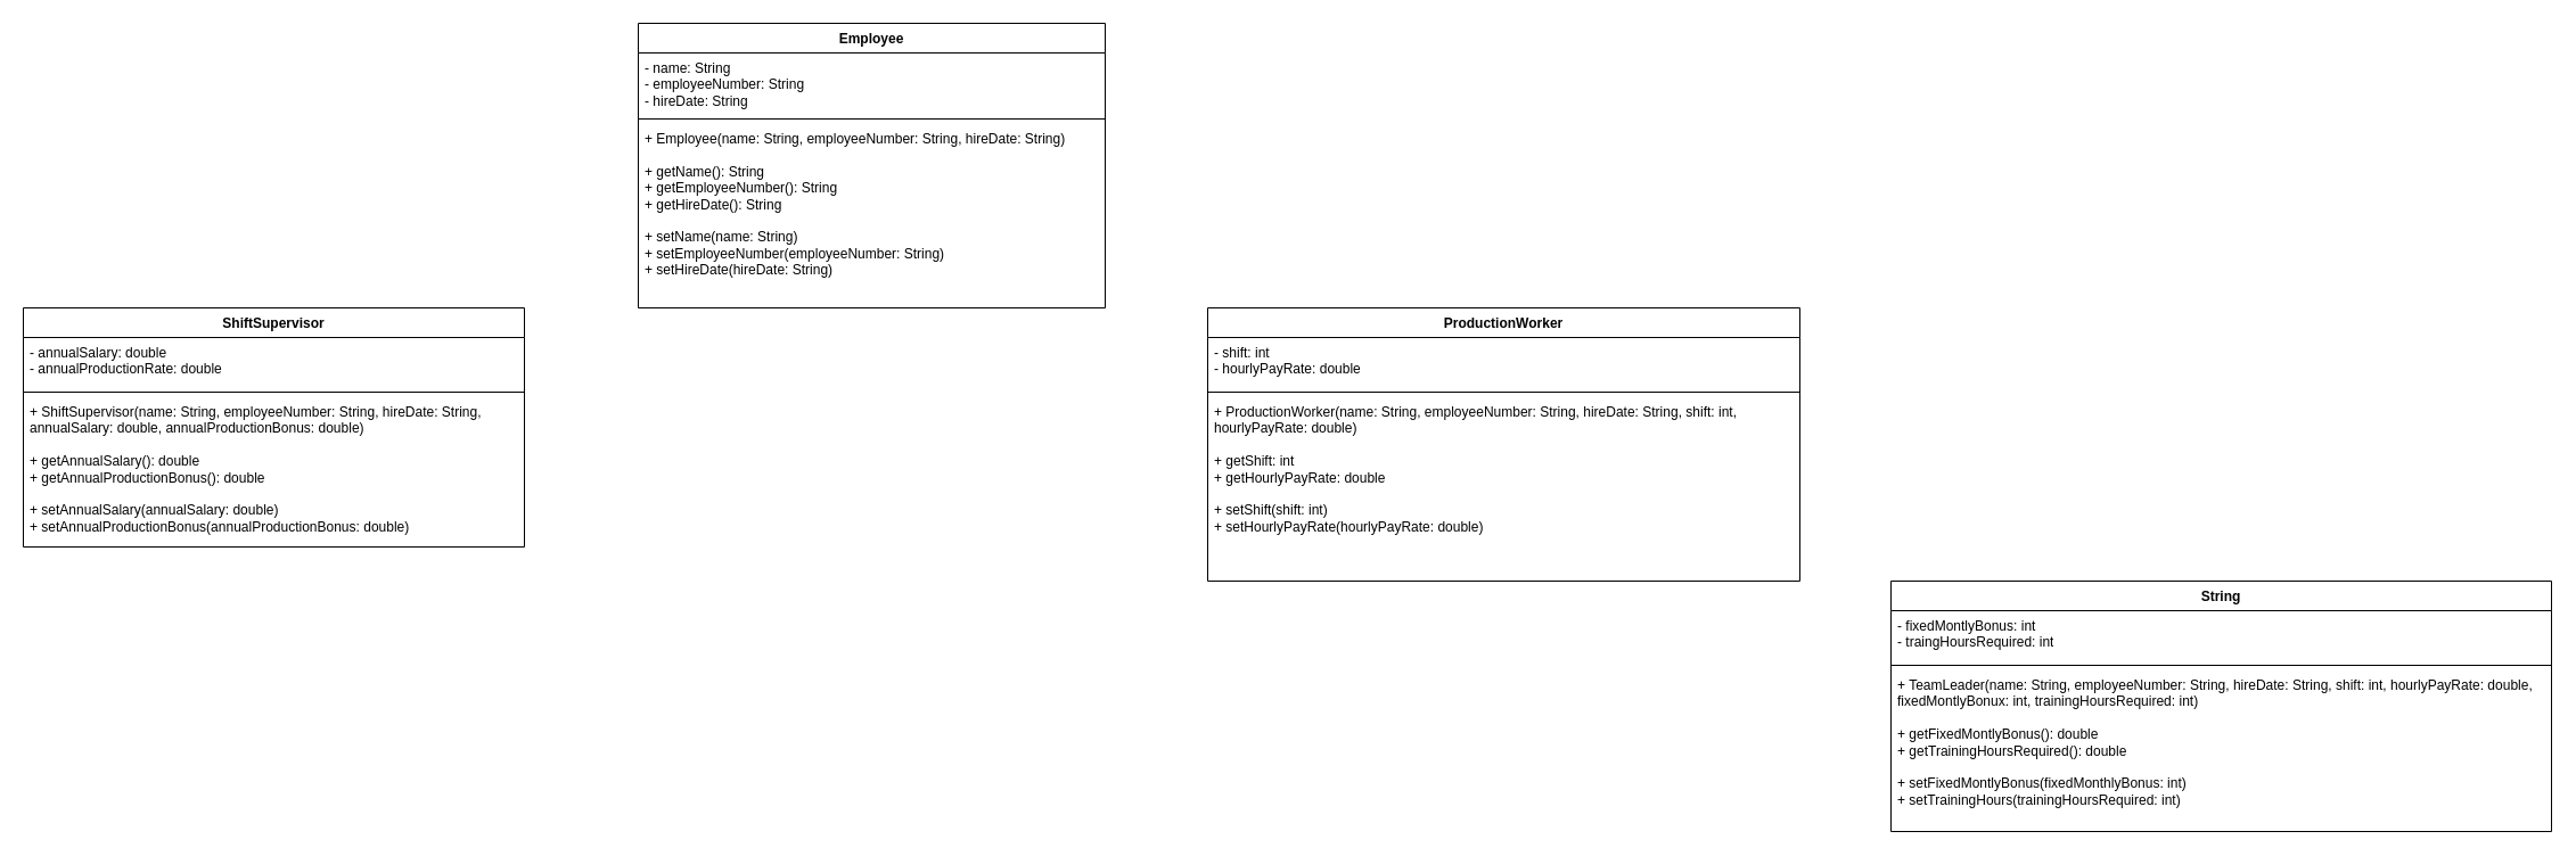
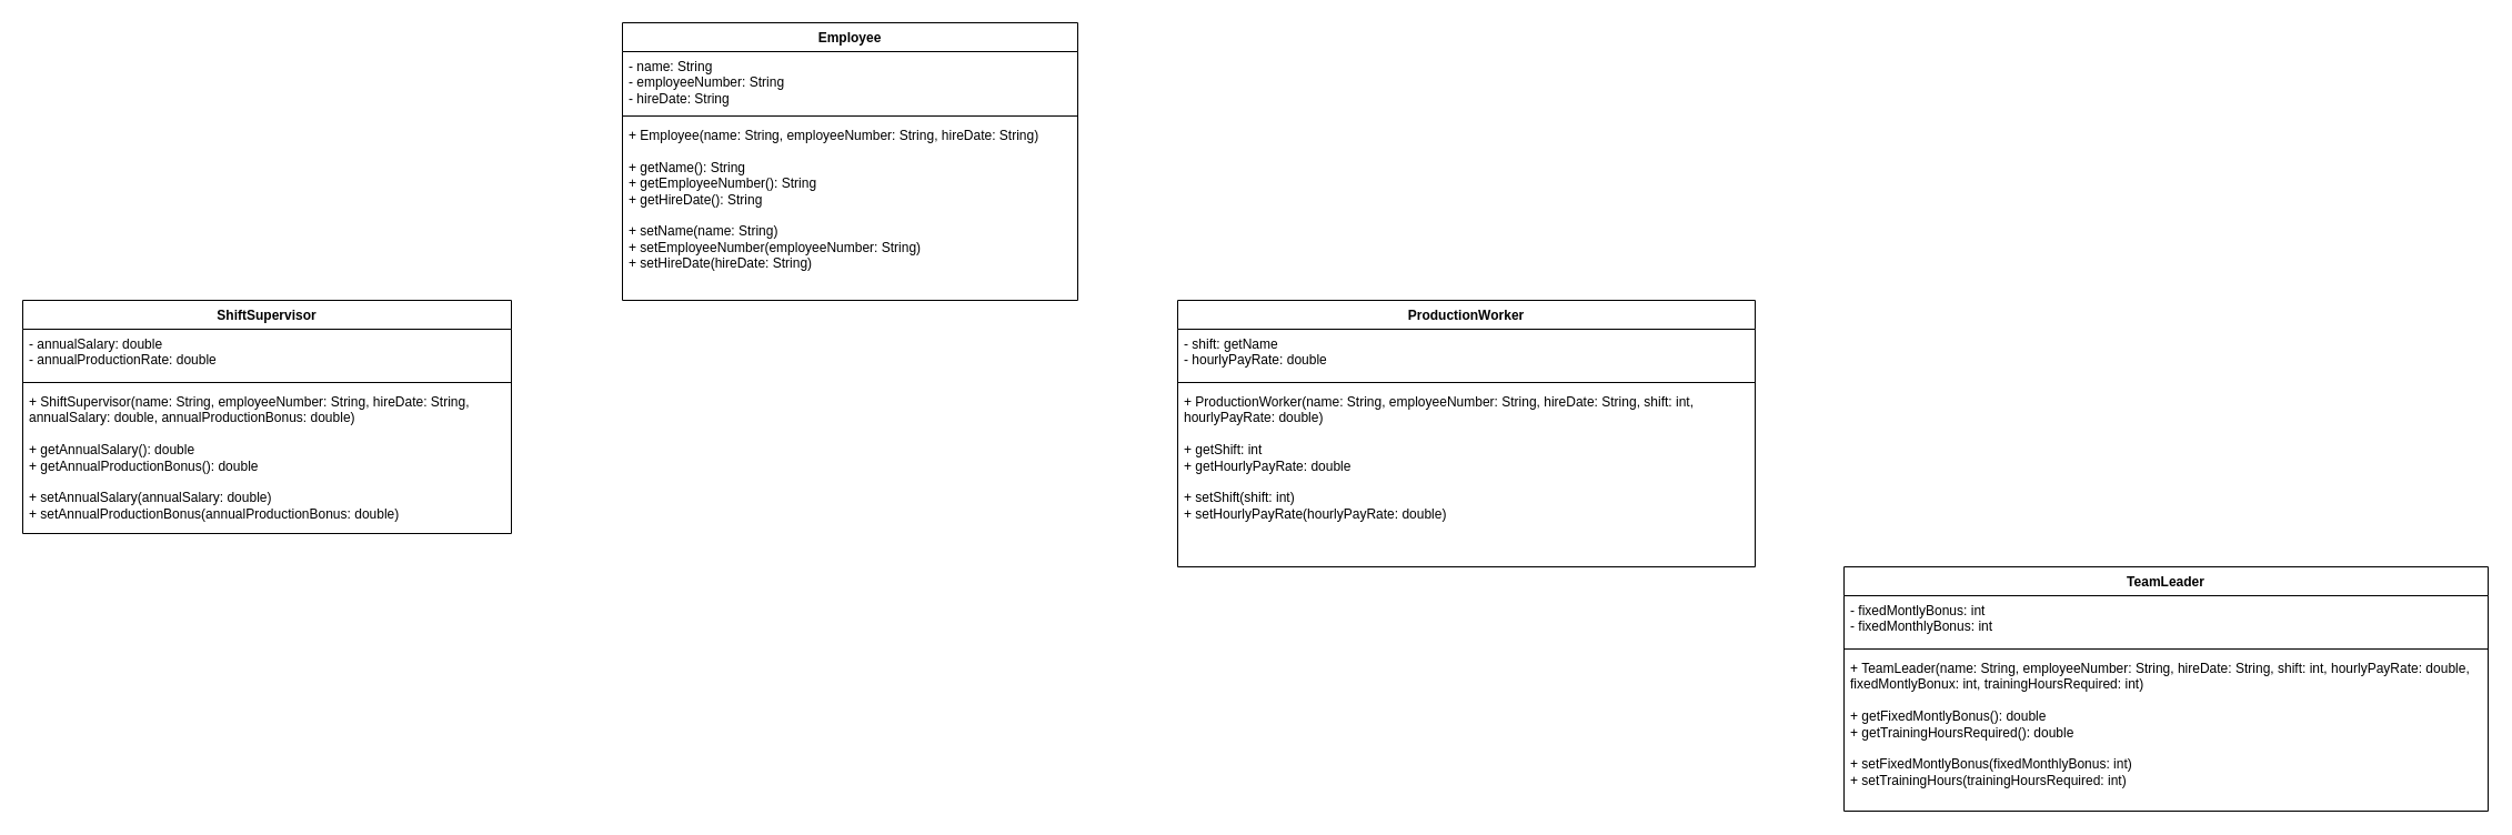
  <mxCell id="0" />
  <mxCell id="1" parent="0" />
  <mxCell id="2" value="Employee" style="swimlane;fontStyle=1;align=center;verticalAlign=top;childLayout=stackLayout;horizontal=1;startSize=26;horizontalStack=0;resizeParent=1;resizeParentMax=0;resizeLast=0;collapsible=1;marginBottom=0;whiteSpace=wrap;html=1;" vertex="1" parent="1"><mxGeometry x="560" y="20" width="410" height="250" as="geometry" /></mxCell>
  <mxCell id="3" value="&lt;div&gt;- name: String&lt;/div&gt;&lt;div&gt;- employeeNumber: String&lt;/div&gt;&lt;div&gt;- hireDate: String&lt;br&gt;&lt;/div&gt;" style="text;strokeColor=none;fillColor=none;align=left;verticalAlign=top;spacingLeft=4;spacingRight=4;overflow=hidden;rotatable=0;points=[[0,0.5],[1,0.5]];portConstraint=eastwest;whiteSpace=wrap;html=1;" vertex="1" parent="2"><mxGeometry y="26" width="410" height="54" as="geometry" /></mxCell>
  <mxCell id="4" value="" style="line;strokeWidth=1;fillColor=none;align=left;verticalAlign=middle;spacingTop=-1;spacingLeft=3;spacingRight=3;rotatable=0;labelPosition=right;points=[];portConstraint=eastwest;strokeColor=inherit;" vertex="1" parent="2"><mxGeometry y="80" width="410" height="8" as="geometry" /></mxCell>
  <mxCell id="5" value="&lt;div&gt;+ Employee(name: String, employeeNumber: String, hireDate: String)&lt;br&gt;&lt;/div&gt;&lt;div&gt;&lt;br&gt;&lt;/div&gt;&lt;div&gt;+ getName(): String&lt;/div&gt;&lt;div&gt;+ getEmployeeNumber(): String&lt;/div&gt;&lt;div&gt;+ getHireDate(): String&lt;br&gt;&lt;/div&gt;&lt;div&gt;&lt;br&gt;&lt;/div&gt;&lt;div&gt;+ setName(name: String)&lt;/div&gt;&lt;div&gt;+ setEmployeeNumber(employeeNumber: String)&lt;/div&gt;&lt;div&gt;+ setHireDate(hireDate: String)&lt;br&gt;&lt;/div&gt;&lt;div&gt;&lt;br&gt;&lt;/div&gt;" style="text;strokeColor=none;fillColor=none;align=left;verticalAlign=top;spacingLeft=4;spacingRight=4;overflow=hidden;rotatable=0;points=[[0,0.5],[1,0.5]];portConstraint=eastwest;whiteSpace=wrap;html=1;" vertex="1" parent="2"><mxGeometry y="88" width="410" height="162" as="geometry" /></mxCell>
  <mxCell id="6" value="ProductionWorker" style="swimlane;fontStyle=1;align=center;verticalAlign=top;childLayout=stackLayout;horizontal=1;startSize=26;horizontalStack=0;resizeParent=1;resizeParentMax=0;resizeLast=0;collapsible=1;marginBottom=0;whiteSpace=wrap;html=1;" vertex="1" parent="1"><mxGeometry x="1060" y="270" width="520" height="240" as="geometry" /></mxCell>
- <mxCell id="7" value="&lt;div&gt;- shift: int&lt;/div&gt;&lt;div&gt;- hourlyPayRate: double&lt;br&gt;&lt;/div&gt;" style="text;strokeColor=none;fillColor=none;align=left;verticalAlign=top;spacingLeft=4;spacingRight=4;overflow=hidden;rotatable=0;points=[[0,0.5],[1,0.5]];portConstraint=eastwest;whiteSpace=wrap;html=1;" vertex="1" parent="6"><mxGeometry y="26" width="520" height="44" as="geometry" /></mxCell>
+ <mxCell id="7" value="&lt;div&gt;- shift: getName&lt;/div&gt;&lt;div&gt;- hourlyPayRate: double&lt;br&gt;&lt;/div&gt;" style="text;strokeColor=none;fillColor=none;align=left;verticalAlign=top;spacingLeft=4;spacingRight=4;overflow=hidden;rotatable=0;points=[[0,0.5],[1,0.5]];portConstraint=eastwest;whiteSpace=wrap;html=1;" vertex="1" parent="6"><mxGeometry y="26" width="520" height="44" as="geometry" /></mxCell>
  <mxCell id="8" value="" style="line;strokeWidth=1;fillColor=none;align=left;verticalAlign=middle;spacingTop=-1;spacingLeft=3;spacingRight=3;rotatable=0;labelPosition=right;points=[];portConstraint=eastwest;strokeColor=inherit;" vertex="1" parent="6"><mxGeometry y="70" width="520" height="8" as="geometry" /></mxCell>
  <mxCell id="9" value="&lt;div&gt;+ ProductionWorker(name: String, employeeNumber: String, hireDate: String, shift: int, hourlyPayRate: double)&lt;/div&gt;&lt;div&gt;&lt;br&gt;&lt;/div&gt;&lt;div&gt;+ getShift: int&lt;/div&gt;&lt;div&gt;+ getHourlyPayRate: double&lt;/div&gt;&lt;div&gt;&lt;br&gt;&lt;/div&gt;&lt;div&gt;+ setShift(shift: int)&lt;/div&gt;&lt;div&gt;+ setHourlyPayRate(hourlyPayRate: double)&lt;br&gt;&lt;/div&gt;" style="text;strokeColor=none;fillColor=none;align=left;verticalAlign=top;spacingLeft=4;spacingRight=4;overflow=hidden;rotatable=0;points=[[0,0.5],[1,0.5]];portConstraint=eastwest;whiteSpace=wrap;html=1;" vertex="1" parent="6"><mxGeometry y="78" width="520" height="162" as="geometry" /></mxCell>
  <mxCell id="10" value="ShiftSupervisor" style="swimlane;fontStyle=1;align=center;verticalAlign=top;childLayout=stackLayout;horizontal=1;startSize=26;horizontalStack=0;resizeParent=1;resizeParentMax=0;resizeLast=0;collapsible=1;marginBottom=0;whiteSpace=wrap;html=1;" vertex="1" parent="1"><mxGeometry x="20" y="270" width="440" height="210" as="geometry" /></mxCell>
  <mxCell id="11" value="&lt;div&gt;- annualSalary: double&lt;/div&gt;&lt;div&gt;- annualProductionRate: double&lt;br&gt;&lt;/div&gt;" style="text;strokeColor=none;fillColor=none;align=left;verticalAlign=top;spacingLeft=4;spacingRight=4;overflow=hidden;rotatable=0;points=[[0,0.5],[1,0.5]];portConstraint=eastwest;whiteSpace=wrap;html=1;" vertex="1" parent="10"><mxGeometry y="26" width="440" height="44" as="geometry" /></mxCell>
  <mxCell id="12" value="" style="line;strokeWidth=1;fillColor=none;align=left;verticalAlign=middle;spacingTop=-1;spacingLeft=3;spacingRight=3;rotatable=0;labelPosition=right;points=[];portConstraint=eastwest;strokeColor=inherit;" vertex="1" parent="10"><mxGeometry y="70" width="440" height="8" as="geometry" /></mxCell>
  <mxCell id="13" value="&lt;div&gt;+ ShiftSupervisor(name: String, employeeNumber: String, hireDate: String, annualSalary: double, annualProductionBonus: double)&lt;/div&gt;&lt;div&gt;&lt;br&gt;&lt;/div&gt;&lt;div&gt;+ getAnnualSalary(): double&lt;/div&gt;&lt;div&gt;+ getAnnualProductionBonus(): double&lt;/div&gt;&lt;div&gt;&lt;br&gt;&lt;/div&gt;&lt;div&gt;+ setAnnualSalary(annualSalary: double)&lt;/div&gt;&lt;div&gt;+ setAnnualProductionBonus(annualProductionBonus: double)&lt;br&gt;&lt;/div&gt;" style="text;strokeColor=none;fillColor=none;align=left;verticalAlign=top;spacingLeft=4;spacingRight=4;overflow=hidden;rotatable=0;points=[[0,0.5],[1,0.5]];portConstraint=eastwest;whiteSpace=wrap;html=1;" vertex="1" parent="10"><mxGeometry y="78" width="440" height="132" as="geometry" /></mxCell>
- <mxCell id="14" value="String" style="swimlane;fontStyle=1;align=center;verticalAlign=top;childLayout=stackLayout;horizontal=1;startSize=26;horizontalStack=0;resizeParent=1;resizeParentMax=0;resizeLast=0;collapsible=1;marginBottom=0;whiteSpace=wrap;html=1;" vertex="1" parent="1"><mxGeometry x="1660" y="510" width="580" height="220" as="geometry" /></mxCell>
- <mxCell id="15" value="&lt;div&gt;- fixedMontlyBonus: int&lt;/div&gt;&lt;div&gt;- traingHoursRequired: int&lt;br&gt;&lt;/div&gt;" style="text;strokeColor=none;fillColor=none;align=left;verticalAlign=top;spacingLeft=4;spacingRight=4;overflow=hidden;rotatable=0;points=[[0,0.5],[1,0.5]];portConstraint=eastwest;whiteSpace=wrap;html=1;" vertex="1" parent="14"><mxGeometry y="26" width="580" height="44" as="geometry" /></mxCell>
+ <mxCell id="14" value="TeamLeader" style="swimlane;fontStyle=1;align=center;verticalAlign=top;childLayout=stackLayout;horizontal=1;startSize=26;horizontalStack=0;resizeParent=1;resizeParentMax=0;resizeLast=0;collapsible=1;marginBottom=0;whiteSpace=wrap;html=1;" vertex="1" parent="1"><mxGeometry x="1660" y="510" width="580" height="220" as="geometry" /></mxCell>
+ <mxCell id="15" value="&lt;div&gt;- fixedMontlyBonus: int&lt;/div&gt;&lt;div&gt;- fixedMonthlyBonus: int&lt;br&gt;&lt;/div&gt;" style="text;strokeColor=none;fillColor=none;align=left;verticalAlign=top;spacingLeft=4;spacingRight=4;overflow=hidden;rotatable=0;points=[[0,0.5],[1,0.5]];portConstraint=eastwest;whiteSpace=wrap;html=1;" vertex="1" parent="14"><mxGeometry y="26" width="580" height="44" as="geometry" /></mxCell>
  <mxCell id="16" value="" style="line;strokeWidth=1;fillColor=none;align=left;verticalAlign=middle;spacingTop=-1;spacingLeft=3;spacingRight=3;rotatable=0;labelPosition=right;points=[];portConstraint=eastwest;strokeColor=inherit;" vertex="1" parent="14"><mxGeometry y="70" width="580" height="8" as="geometry" /></mxCell>
  <mxCell id="17" value="&lt;div&gt;+ TeamLeader(name: String, employeeNumber: String, hireDate: String, shift: int, hourlyPayRate: double, fixedMontlyBonux: int, trainingHoursRequired: int)&lt;/div&gt;&lt;div&gt;&lt;br&gt;&lt;/div&gt;&lt;div&gt;+ getFixedMontlyBonus(): double&lt;/div&gt;&lt;div&gt;+ getTrainingHoursRequired(): double&lt;/div&gt;&lt;div&gt;&lt;br&gt;&lt;/div&gt;&lt;div&gt;+ setFixedMontlyBonus(fixedMonthlyBonus: int)&lt;/div&gt;&lt;div&gt;+ setTrainingHours(trainingHoursRequired: int)&lt;br&gt;&lt;/div&gt;" style="text;strokeColor=none;fillColor=none;align=left;verticalAlign=top;spacingLeft=4;spacingRight=4;overflow=hidden;rotatable=0;points=[[0,0.5],[1,0.5]];portConstraint=eastwest;whiteSpace=wrap;html=1;" vertex="1" parent="14"><mxGeometry y="78" width="580" height="142" as="geometry" /></mxCell>
